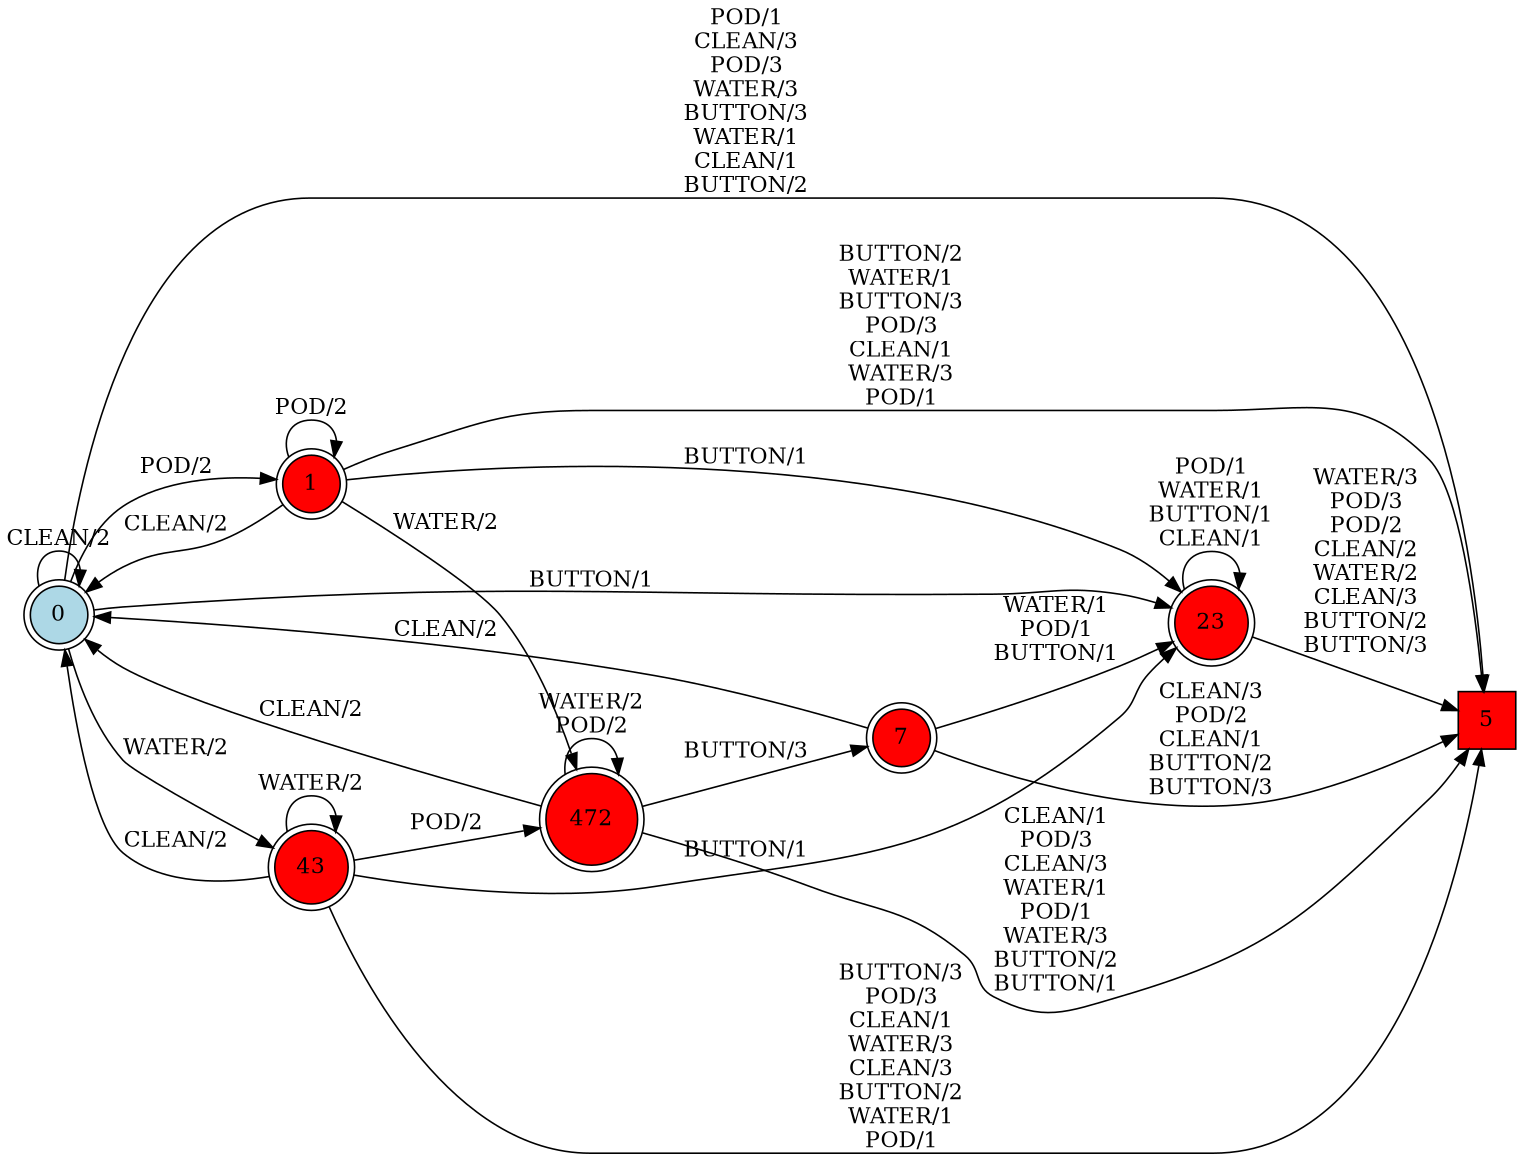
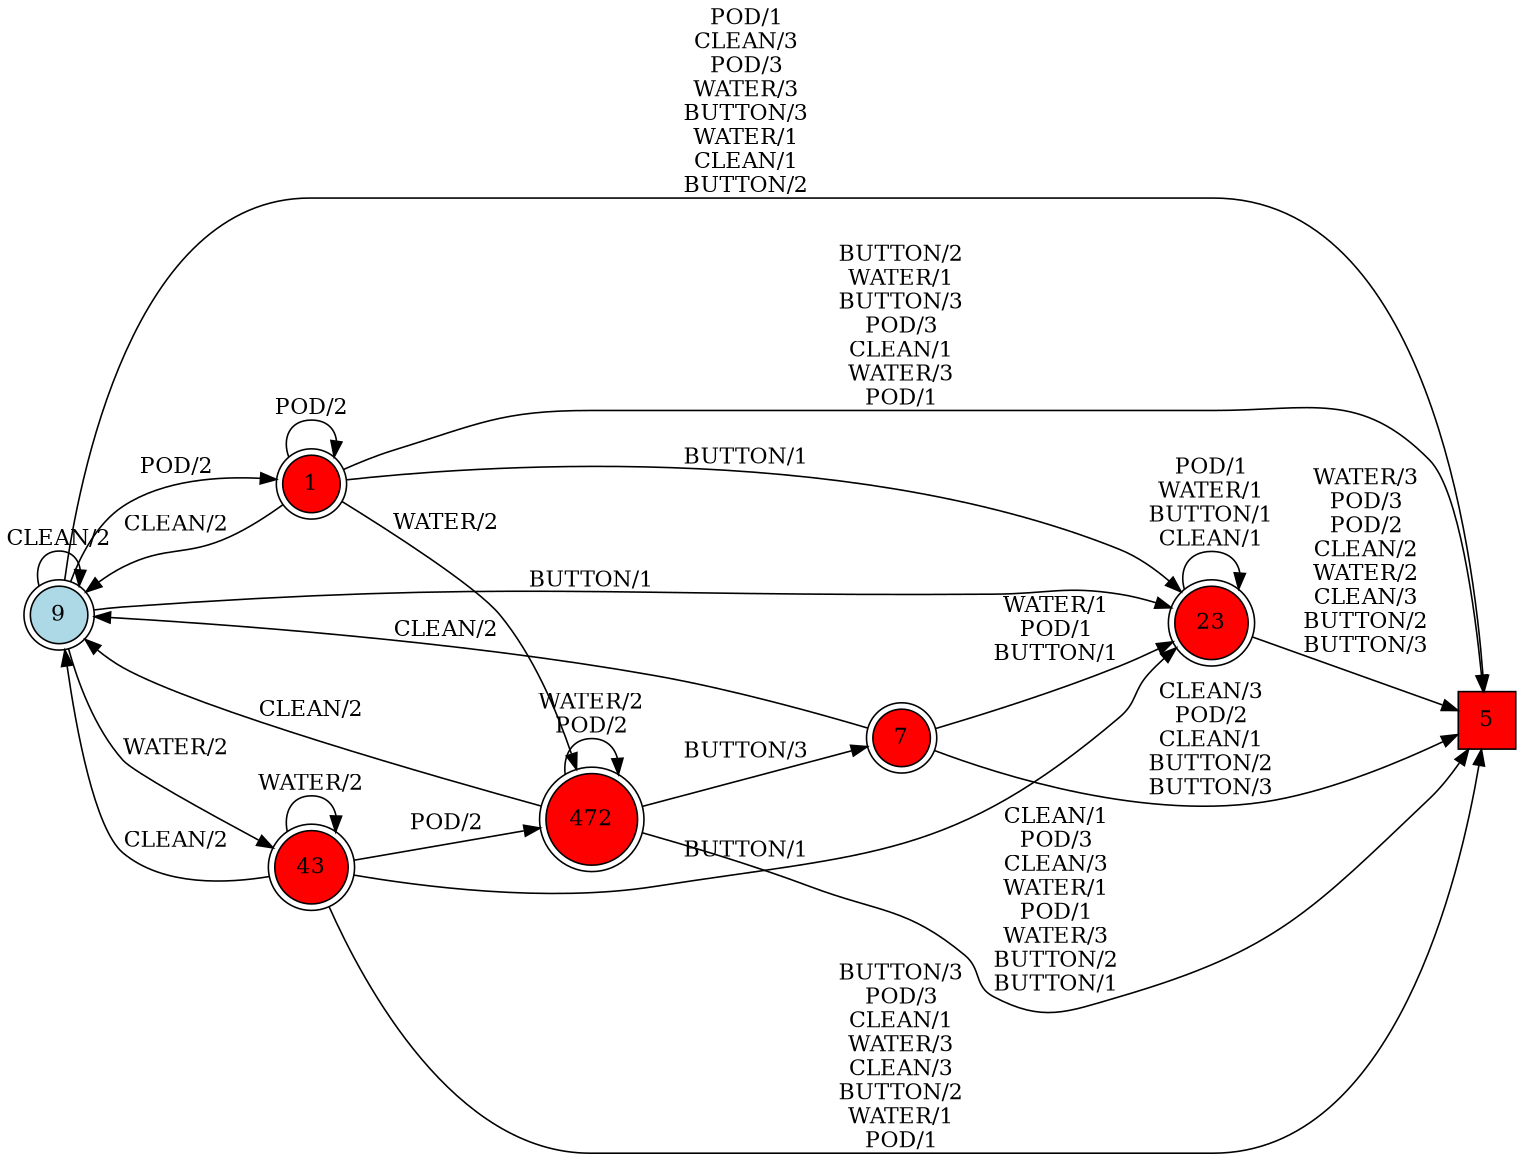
  digraph {
    rankdir=LR
    node [fillcolor=red shape=doublecircle style=filled]
-   0 [fillcolor=lightblue isInitial=True]
+   0 [fillcolor=lightblue isInitial=True label=9]
    1
    5 [shape=square]
    23
    43
    472
    7
    0 -> 0 [label="CLEAN/2"]
    0 -> 1 [label="POD/2"]
    0 -> 5 [label="POD/1\nCLEAN/3\nPOD/3\nWATER/3\nBUTTON/3\nWATER/1\nCLEAN/1\nBUTTON/2"]
    0 -> 23 [label="BUTTON/1"]
    0 -> 43 [label="WATER/2"]
    1 -> 0 [label="CLEAN/2"]
    1 -> 1 [label="POD/2"]
    1 -> 5 [label="BUTTON/2\nWATER/1\nBUTTON/3\nPOD/3\nCLEAN/1\nWATER/3\nPOD/1"]
    1 -> 23 [label="BUTTON/1"]
    1 -> 472 [label="WATER/2"]
    23 -> 5 [label="WATER/3\nPOD/3\nPOD/2\nCLEAN/2\nWATER/2\nCLEAN/3\nBUTTON/2\nBUTTON/3"]
    23 -> 23 [label="POD/1\nWATER/1\nBUTTON/1\nCLEAN/1"]
    43 -> 0 [label="CLEAN/2"]
    43 -> 5 [label="BUTTON/3\nPOD/3\nCLEAN/1\nWATER/3\nCLEAN/3\nBUTTON/2\nWATER/1\nPOD/1"]
    43 -> 23 [label="BUTTON/1"]
    43 -> 43 [label="WATER/2"]
    43 -> 472 [label="POD/2"]
    472 -> 0 [label="CLEAN/2"]
    472 -> 5 [label="CLEAN/1\nPOD/3\nCLEAN/3\nWATER/1\nPOD/1\nWATER/3\nBUTTON/2\nBUTTON/1"]
    472 -> 472 [label="WATER/2\nPOD/2"]
    472 -> 7 [label="BUTTON/3"]
    7 -> 0 [label="CLEAN/2"]
    7 -> 5 [label="CLEAN/3\nPOD/2\nCLEAN/1\nBUTTON/2\nBUTTON/3"]
    7 -> 23 [label="WATER/1\nPOD/1\nBUTTON/1"]
  }
